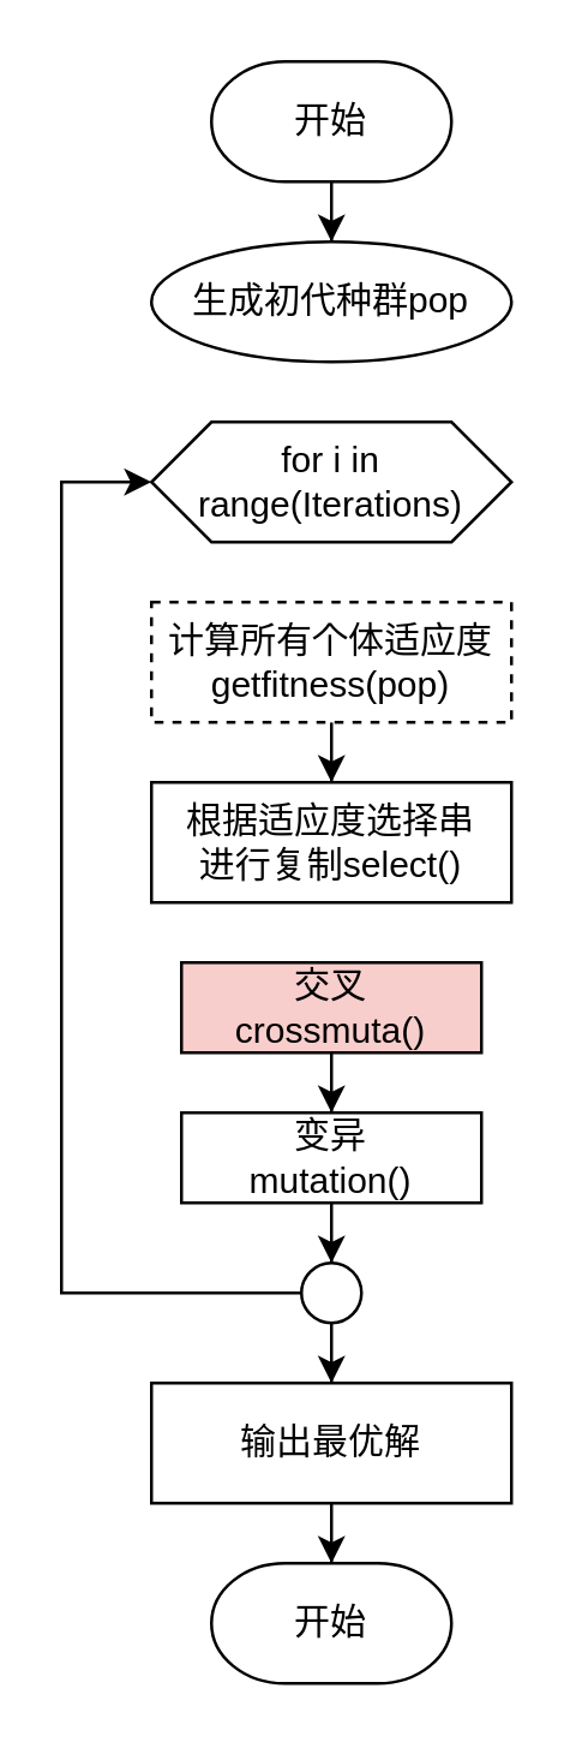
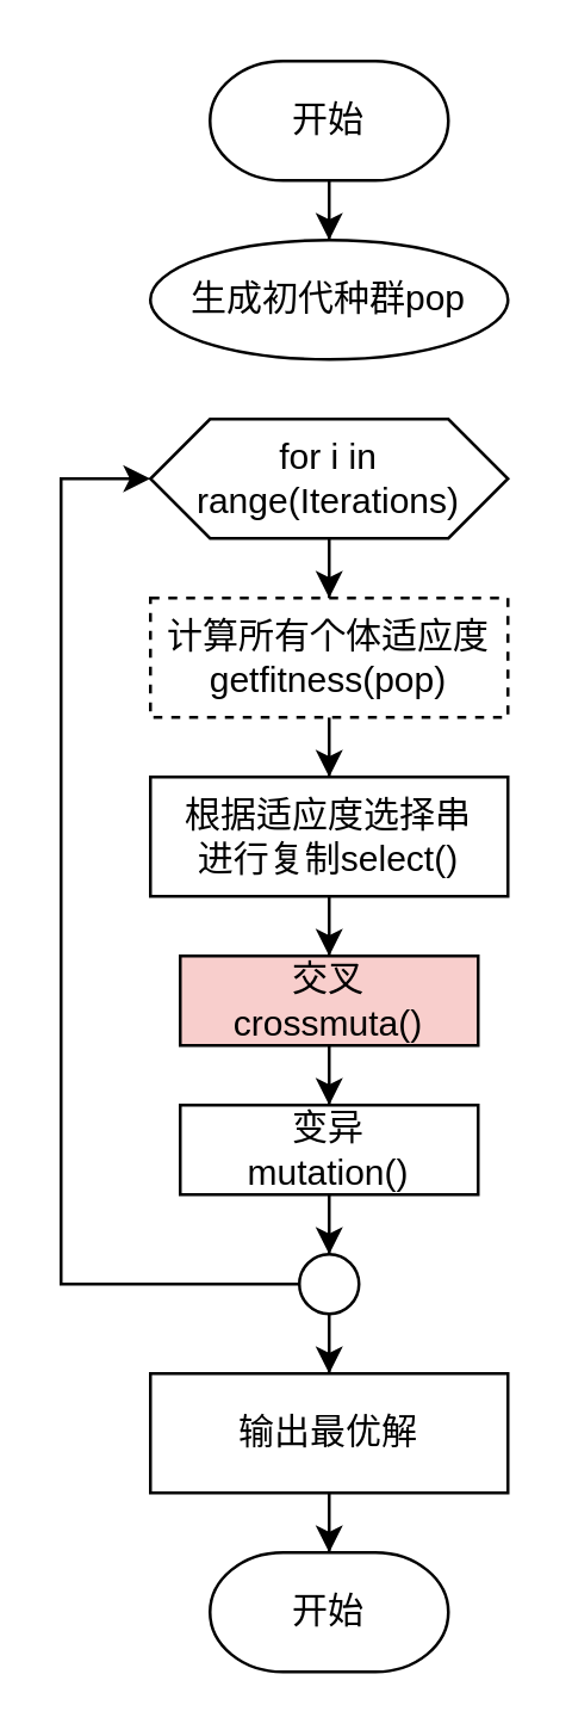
  <mxCell id="0" />
  <mxCell id="1" parent="0" />
  <mxCell id="2" style="edgeStyle=orthogonalEdgeStyle;rounded=0;orthogonalLoop=1;jettySize=auto;html=1;" edge="1" parent="1" source="3" target="4"><mxGeometry relative="1" as="geometry" /></mxCell>
  <mxCell id="3" value="开始" style="strokeWidth=1;html=1;shape=mxgraph.flowchart.terminator;whiteSpace=wrap;strokeColor=default;" parent="1" vertex="1"><mxGeometry x="70" y="20" width="80" height="40" as="geometry" /></mxCell>
  <mxCell id="4" value="生成初代种群pop" style="ellipse;whiteSpace=wrap;html=1;" vertex="1" parent="1"><mxGeometry x="50" y="80" width="120" height="40" as="geometry" /></mxCell>
  <mxCell id="5" style="edgeStyle=orthogonalEdgeStyle;rounded=0;orthogonalLoop=1;jettySize=auto;html=1;" edge="1" parent="1" source="6" target="13"><mxGeometry relative="1" as="geometry" /></mxCell>
  <mxCell id="6" value="计算所有个体适应度&lt;br&gt;getfitness(pop)" style="rounded=0;whiteSpace=wrap;html=1;dashed=1;" vertex="1" parent="1"><mxGeometry x="50" y="200" width="120" height="40" as="geometry" /></mxCell>
+ <mxCell id="7" style="edgeStyle=orthogonalEdgeStyle;rounded=0;orthogonalLoop=1;jettySize=auto;html=1;" edge="1" parent="1" source="8" target="6"><mxGeometry relative="1" as="geometry" /></mxCell>
  <mxCell id="8" value="for i in range(Iterations)" style="shape=hexagon;perimeter=hexagonPerimeter2;whiteSpace=wrap;html=1;fixedSize=1;" vertex="1" parent="1"><mxGeometry x="50" y="140" width="120" height="40" as="geometry" /></mxCell>
  <mxCell id="9" style="edgeStyle=orthogonalEdgeStyle;rounded=0;orthogonalLoop=1;jettySize=auto;html=1;" edge="1" parent="1" source="11" target="8"><mxGeometry relative="1" as="geometry"><mxPoint x="30" y="170" as="targetPoint" /><Array as="points"><mxPoint x="20" y="430" /><mxPoint x="20" y="160" /></Array></mxGeometry></mxCell>
  <mxCell id="10" style="edgeStyle=orthogonalEdgeStyle;rounded=0;orthogonalLoop=1;jettySize=auto;html=1;" edge="1" parent="1" source="11" target="19"><mxGeometry relative="1" as="geometry" /></mxCell>
  <mxCell id="11" value="" style="ellipse;whiteSpace=wrap;html=1;aspect=fixed;" vertex="1" parent="1"><mxGeometry x="100" y="420" width="20" height="20" as="geometry" /></mxCell>
+ <mxCell id="12" style="edgeStyle=orthogonalEdgeStyle;rounded=0;orthogonalLoop=1;jettySize=auto;html=1;" edge="1" parent="1" source="13" target="15"><mxGeometry relative="1" as="geometry" /></mxCell>
  <mxCell id="13" value="根据适应度选择串&lt;br&gt;进行复制select()" style="rounded=0;whiteSpace=wrap;html=1;strokeColor=default;strokeWidth=1;" vertex="1" parent="1"><mxGeometry x="50" y="260" width="120" height="40" as="geometry" /></mxCell>
  <mxCell id="14" style="edgeStyle=orthogonalEdgeStyle;rounded=0;orthogonalLoop=1;jettySize=auto;html=1;" edge="1" parent="1" source="15" target="17"><mxGeometry relative="1" as="geometry" /></mxCell>
  <mxCell id="15" value="交叉&lt;br&gt;crossmuta()" style="rounded=0;whiteSpace=wrap;html=1;strokeColor=default;strokeWidth=1;fillColor=#f8cecc;" vertex="1" parent="1"><mxGeometry x="60" y="320" width="100" height="30" as="geometry" /></mxCell>
  <mxCell id="16" style="edgeStyle=orthogonalEdgeStyle;rounded=0;orthogonalLoop=1;jettySize=auto;html=1;" edge="1" parent="1" source="17" target="11"><mxGeometry relative="1" as="geometry" /></mxCell>
  <mxCell id="17" value="变异&lt;br&gt;mutation()" style="rounded=0;whiteSpace=wrap;html=1;strokeColor=default;strokeWidth=1;" vertex="1" parent="1"><mxGeometry x="60" y="370" width="100" height="30" as="geometry" /></mxCell>
  <mxCell id="18" style="edgeStyle=orthogonalEdgeStyle;rounded=0;orthogonalLoop=1;jettySize=auto;html=1;" edge="1" parent="1" source="19" target="20"><mxGeometry relative="1" as="geometry"><mxPoint x="110" y="520" as="targetPoint" /></mxGeometry></mxCell>
  <mxCell id="19" value="输出最优解" style="rounded=0;whiteSpace=wrap;html=1;" vertex="1" parent="1"><mxGeometry x="50" y="460" width="120" height="40" as="geometry" /></mxCell>
  <mxCell id="20" value="开始" style="strokeWidth=1;html=1;shape=mxgraph.flowchart.terminator;whiteSpace=wrap;strokeColor=default;" vertex="1" parent="1"><mxGeometry x="70" y="520" width="80" height="40" as="geometry" /></mxCell>
